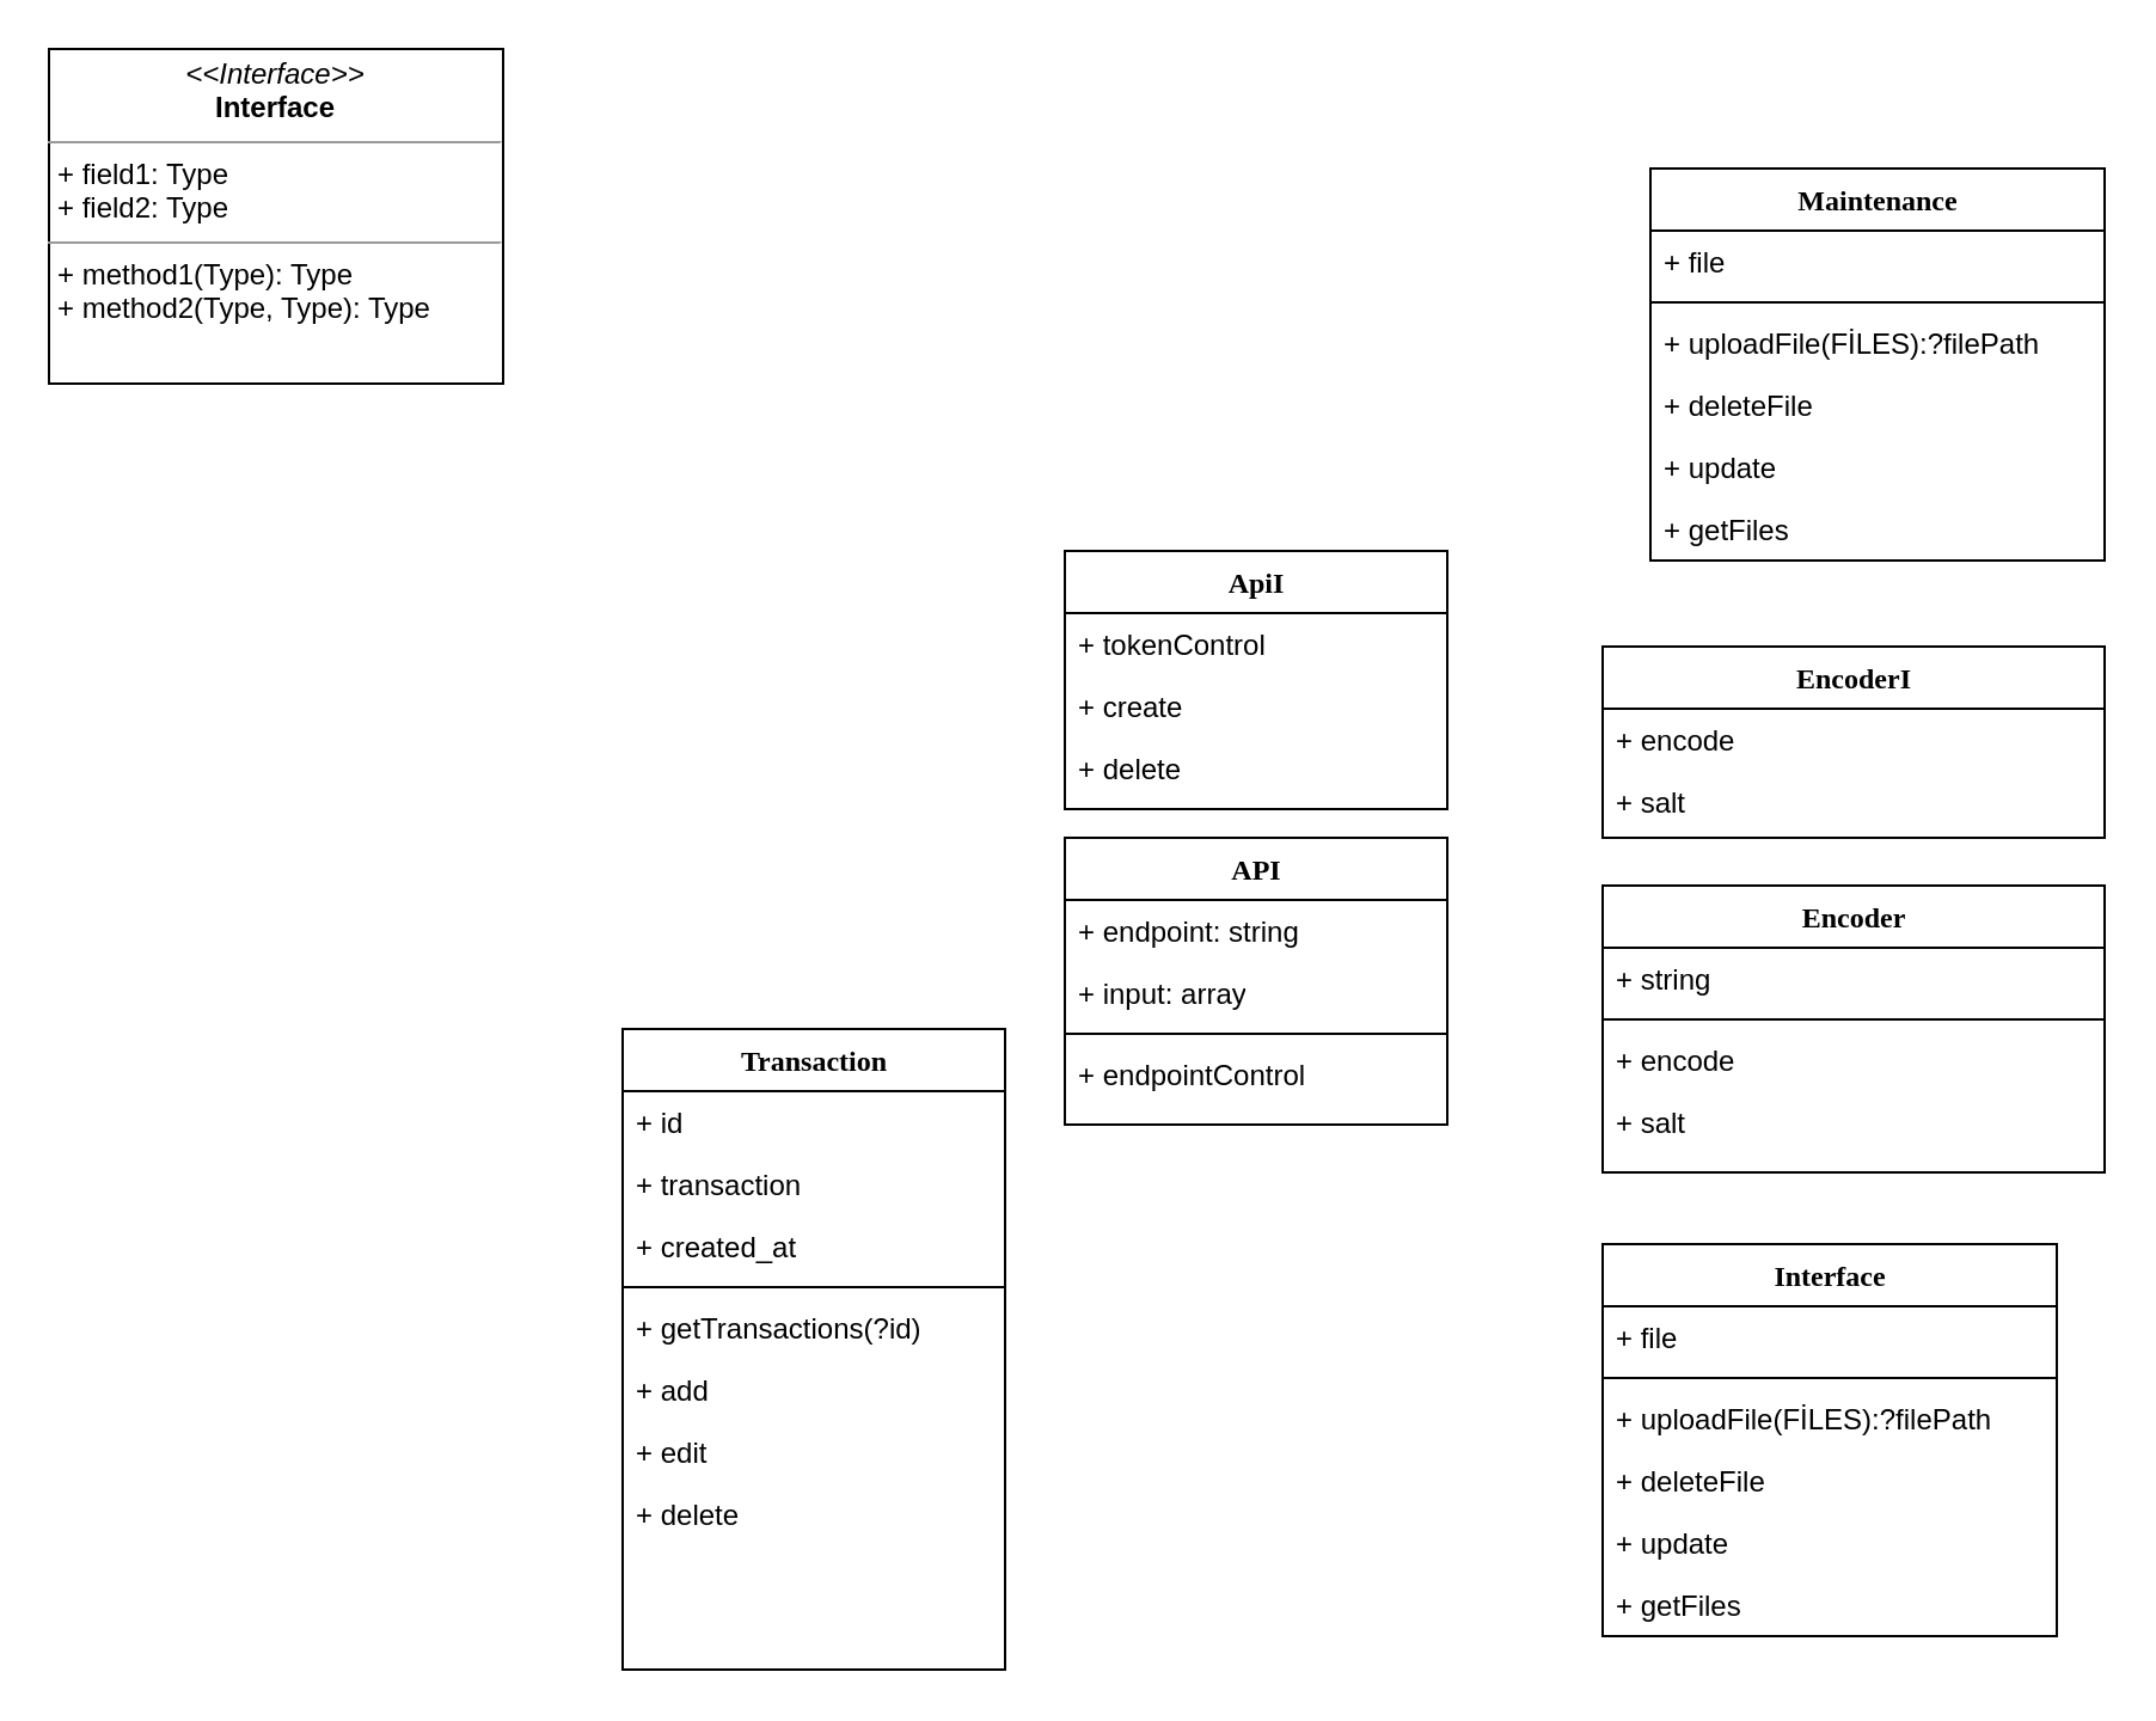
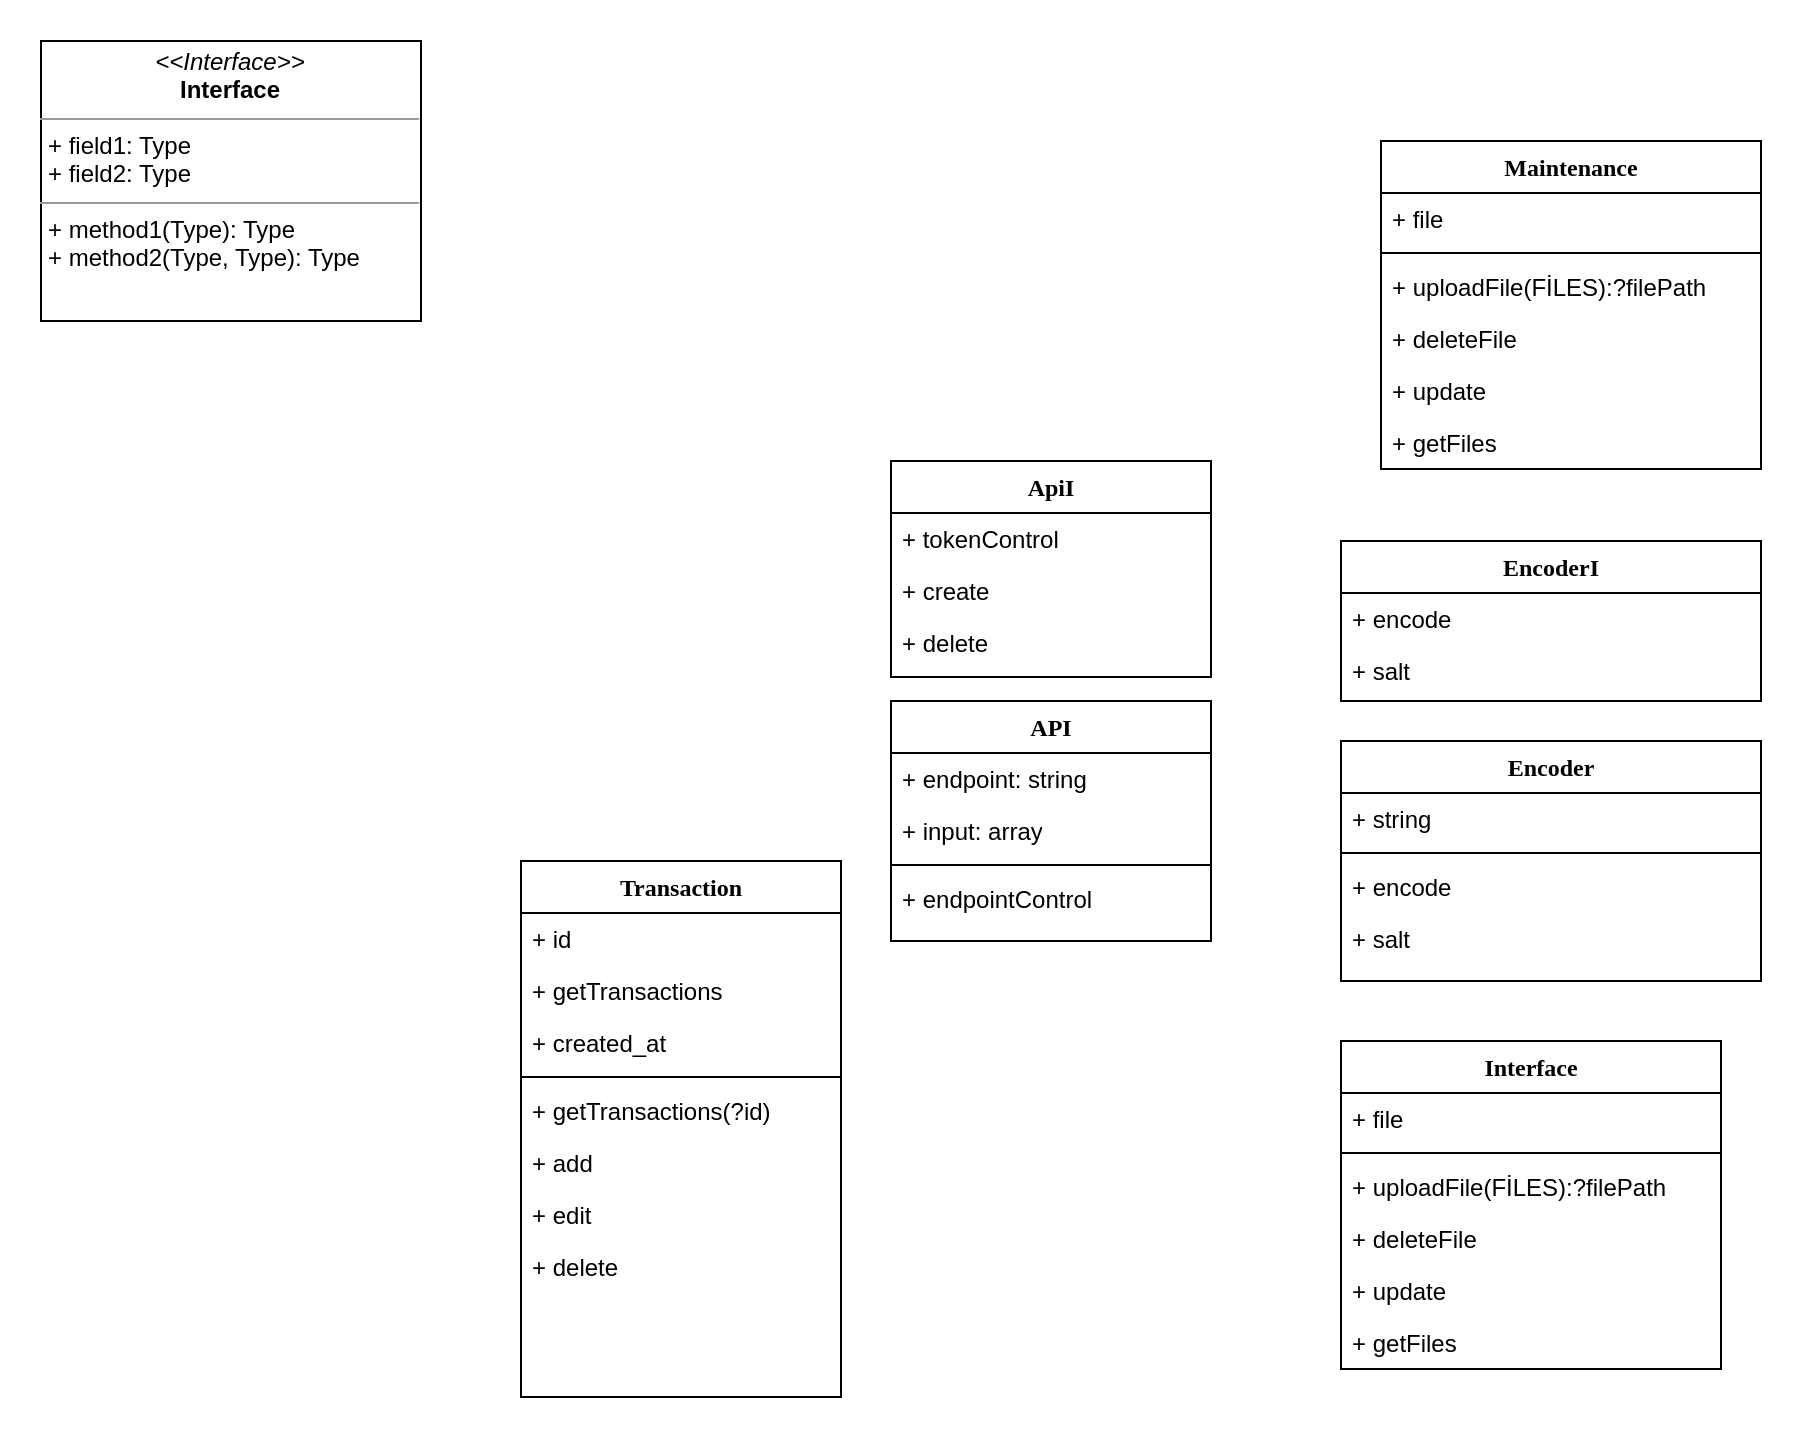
  <mxCell id="0" />
  <mxCell id="1" parent="0" />
  <mxCell id="2" value="&lt;p style=&quot;margin:0px;margin-top:4px;text-align:center;&quot;&gt;&lt;i&gt;&amp;lt;&amp;lt;Interface&amp;gt;&amp;gt;&lt;/i&gt;&lt;br/&gt;&lt;b&gt;Interface&lt;/b&gt;&lt;/p&gt;&lt;hr size=&quot;1&quot;/&gt;&lt;p style=&quot;margin:0px;margin-left:4px;&quot;&gt;+ field1: Type&lt;br/&gt;+ field2: Type&lt;/p&gt;&lt;hr size=&quot;1&quot;/&gt;&lt;p style=&quot;margin:0px;margin-left:4px;&quot;&gt;+ method1(Type): Type&lt;br/&gt;+ method2(Type, Type): Type&lt;/p&gt;" style="verticalAlign=top;align=left;overflow=fill;fontSize=12;fontFamily=Helvetica;html=1;rounded=0;shadow=0;comic=0;labelBackgroundColor=none;strokeWidth=1" parent="1" vertex="1"><mxGeometry x="20" y="20" width="190" height="140" as="geometry" /></mxCell>
  <mxCell id="3" value="Transaction" style="swimlane;html=1;fontStyle=1;align=center;verticalAlign=top;childLayout=stackLayout;horizontal=1;startSize=26;horizontalStack=0;resizeParent=1;resizeLast=0;collapsible=1;marginBottom=0;swimlaneFillColor=#ffffff;rounded=0;shadow=0;comic=0;labelBackgroundColor=none;strokeWidth=1;fillColor=none;fontFamily=Verdana;fontSize=12" vertex="1" parent="1"><mxGeometry x="260" y="430" width="160" height="268" as="geometry" /></mxCell>
  <mxCell id="4" value="+ id" style="text;html=1;strokeColor=none;fillColor=none;align=left;verticalAlign=top;spacingLeft=4;spacingRight=4;whiteSpace=wrap;overflow=hidden;rotatable=0;points=[[0,0.5],[1,0.5]];portConstraint=eastwest;" vertex="1" parent="3"><mxGeometry y="26" width="160" height="26" as="geometry" /></mxCell>
- <mxCell id="5" value="+ transaction" style="text;html=1;strokeColor=none;fillColor=none;align=left;verticalAlign=top;spacingLeft=4;spacingRight=4;whiteSpace=wrap;overflow=hidden;rotatable=0;points=[[0,0.5],[1,0.5]];portConstraint=eastwest;" vertex="1" parent="3"><mxGeometry y="52" width="160" height="26" as="geometry" /></mxCell>
+ <mxCell id="5" value="+ getTransactions" style="text;html=1;strokeColor=none;fillColor=none;align=left;verticalAlign=top;spacingLeft=4;spacingRight=4;whiteSpace=wrap;overflow=hidden;rotatable=0;points=[[0,0.5],[1,0.5]];portConstraint=eastwest;" vertex="1" parent="3"><mxGeometry y="52" width="160" height="26" as="geometry" /></mxCell>
  <mxCell id="6" value="+ created_at" style="text;html=1;strokeColor=none;fillColor=none;align=left;verticalAlign=top;spacingLeft=4;spacingRight=4;whiteSpace=wrap;overflow=hidden;rotatable=0;points=[[0,0.5],[1,0.5]];portConstraint=eastwest;" vertex="1" parent="3"><mxGeometry y="78" width="160" height="26" as="geometry" /></mxCell>
  <mxCell id="7" value="" style="line;html=1;strokeWidth=1;fillColor=none;align=left;verticalAlign=middle;spacingTop=-1;spacingLeft=3;spacingRight=3;rotatable=0;labelPosition=right;points=[];portConstraint=eastwest;" vertex="1" parent="3"><mxGeometry y="104" width="160" height="8" as="geometry" /></mxCell>
  <mxCell id="8" value="+ getTransactions(?id)" style="text;html=1;strokeColor=none;fillColor=none;align=left;verticalAlign=top;spacingLeft=4;spacingRight=4;whiteSpace=wrap;overflow=hidden;rotatable=0;points=[[0,0.5],[1,0.5]];portConstraint=eastwest;" vertex="1" parent="3"><mxGeometry y="112" width="160" height="26" as="geometry" /></mxCell>
  <mxCell id="9" value="+ add" style="text;html=1;strokeColor=none;fillColor=none;align=left;verticalAlign=top;spacingLeft=4;spacingRight=4;whiteSpace=wrap;overflow=hidden;rotatable=0;points=[[0,0.5],[1,0.5]];portConstraint=eastwest;" vertex="1" parent="3"><mxGeometry y="138" width="160" height="26" as="geometry" /></mxCell>
  <mxCell id="10" value="+ edit" style="text;html=1;strokeColor=none;fillColor=none;align=left;verticalAlign=top;spacingLeft=4;spacingRight=4;whiteSpace=wrap;overflow=hidden;rotatable=0;points=[[0,0.5],[1,0.5]];portConstraint=eastwest;" vertex="1" parent="3"><mxGeometry y="164" width="160" height="26" as="geometry" /></mxCell>
  <mxCell id="11" value="+ delete" style="text;html=1;strokeColor=none;fillColor=none;align=left;verticalAlign=top;spacingLeft=4;spacingRight=4;whiteSpace=wrap;overflow=hidden;rotatable=0;points=[[0,0.5],[1,0.5]];portConstraint=eastwest;" vertex="1" parent="3"><mxGeometry y="190" width="160" height="26" as="geometry" /></mxCell>
  <mxCell id="12" value="Interface" style="swimlane;html=1;fontStyle=1;align=center;verticalAlign=top;childLayout=stackLayout;horizontal=1;startSize=26;horizontalStack=0;resizeParent=1;resizeLast=0;collapsible=1;marginBottom=0;swimlaneFillColor=#ffffff;rounded=0;shadow=0;comic=0;labelBackgroundColor=none;strokeWidth=1;fillColor=none;fontFamily=Verdana;fontSize=12" vertex="1" parent="1"><mxGeometry x="670" y="520" width="190" height="164" as="geometry" /></mxCell>
  <mxCell id="13" value="+ file" style="text;html=1;strokeColor=none;fillColor=none;align=left;verticalAlign=top;spacingLeft=4;spacingRight=4;whiteSpace=wrap;overflow=hidden;rotatable=0;points=[[0,0.5],[1,0.5]];portConstraint=eastwest;" vertex="1" parent="12"><mxGeometry y="26" width="190" height="26" as="geometry" /></mxCell>
  <mxCell id="14" value="" style="line;html=1;strokeWidth=1;fillColor=none;align=left;verticalAlign=middle;spacingTop=-1;spacingLeft=3;spacingRight=3;rotatable=0;labelPosition=right;points=[];portConstraint=eastwest;" vertex="1" parent="12"><mxGeometry y="52" width="190" height="8" as="geometry" /></mxCell>
  <mxCell id="15" value="+ uploadFile(FİLES):?filePath" style="text;html=1;strokeColor=none;fillColor=none;align=left;verticalAlign=top;spacingLeft=4;spacingRight=4;whiteSpace=wrap;overflow=hidden;rotatable=0;points=[[0,0.5],[1,0.5]];portConstraint=eastwest;" vertex="1" parent="12"><mxGeometry y="60" width="190" height="26" as="geometry" /></mxCell>
  <mxCell id="16" value="+ deleteFile" style="text;html=1;strokeColor=none;fillColor=none;align=left;verticalAlign=top;spacingLeft=4;spacingRight=4;whiteSpace=wrap;overflow=hidden;rotatable=0;points=[[0,0.5],[1,0.5]];portConstraint=eastwest;" vertex="1" parent="12"><mxGeometry y="86" width="190" height="26" as="geometry" /></mxCell>
  <mxCell id="17" value="+ update" style="text;html=1;strokeColor=none;fillColor=none;align=left;verticalAlign=top;spacingLeft=4;spacingRight=4;whiteSpace=wrap;overflow=hidden;rotatable=0;points=[[0,0.5],[1,0.5]];portConstraint=eastwest;" vertex="1" parent="12"><mxGeometry y="112" width="190" height="26" as="geometry" /></mxCell>
  <mxCell id="18" value="+ getFiles" style="text;html=1;strokeColor=none;fillColor=none;align=left;verticalAlign=top;spacingLeft=4;spacingRight=4;whiteSpace=wrap;overflow=hidden;rotatable=0;points=[[0,0.5],[1,0.5]];portConstraint=eastwest;" vertex="1" parent="12"><mxGeometry y="138" width="190" height="26" as="geometry" /></mxCell>
  <mxCell id="19" value="EncoderI" style="swimlane;html=1;fontStyle=1;align=center;verticalAlign=top;childLayout=stackLayout;horizontal=1;startSize=26;horizontalStack=0;resizeParent=1;resizeLast=0;collapsible=1;marginBottom=0;swimlaneFillColor=#ffffff;rounded=0;shadow=0;comic=0;labelBackgroundColor=none;strokeWidth=1;fillColor=none;fontFamily=Verdana;fontSize=12" vertex="1" parent="1"><mxGeometry x="670" y="270" width="210" height="80" as="geometry" /></mxCell>
  <mxCell id="20" value="+ encode" style="text;html=1;strokeColor=none;fillColor=none;align=left;verticalAlign=top;spacingLeft=4;spacingRight=4;whiteSpace=wrap;overflow=hidden;rotatable=0;points=[[0,0.5],[1,0.5]];portConstraint=eastwest;" vertex="1" parent="19"><mxGeometry y="26" width="210" height="26" as="geometry" /></mxCell>
  <mxCell id="21" value="+ salt" style="text;html=1;strokeColor=none;fillColor=none;align=left;verticalAlign=top;spacingLeft=4;spacingRight=4;whiteSpace=wrap;overflow=hidden;rotatable=0;points=[[0,0.5],[1,0.5]];portConstraint=eastwest;" vertex="1" parent="19"><mxGeometry y="52" width="210" height="26" as="geometry" /></mxCell>
  <mxCell id="22" value="Encoder" style="swimlane;html=1;fontStyle=1;align=center;verticalAlign=top;childLayout=stackLayout;horizontal=1;startSize=26;horizontalStack=0;resizeParent=1;resizeLast=0;collapsible=1;marginBottom=0;swimlaneFillColor=#ffffff;rounded=0;shadow=0;comic=0;labelBackgroundColor=none;strokeWidth=1;fillColor=none;fontFamily=Verdana;fontSize=12" vertex="1" parent="1"><mxGeometry x="670" y="370" width="210" height="120" as="geometry" /></mxCell>
  <mxCell id="23" value="+ string" style="text;html=1;strokeColor=none;fillColor=none;align=left;verticalAlign=top;spacingLeft=4;spacingRight=4;whiteSpace=wrap;overflow=hidden;rotatable=0;points=[[0,0.5],[1,0.5]];portConstraint=eastwest;" vertex="1" parent="22"><mxGeometry y="26" width="210" height="26" as="geometry" /></mxCell>
  <mxCell id="24" value="" style="line;html=1;strokeWidth=1;fillColor=none;align=left;verticalAlign=middle;spacingTop=-1;spacingLeft=3;spacingRight=3;rotatable=0;labelPosition=right;points=[];portConstraint=eastwest;" vertex="1" parent="22"><mxGeometry y="52" width="210" height="8" as="geometry" /></mxCell>
  <mxCell id="25" value="+ encode" style="text;html=1;strokeColor=none;fillColor=none;align=left;verticalAlign=top;spacingLeft=4;spacingRight=4;whiteSpace=wrap;overflow=hidden;rotatable=0;points=[[0,0.5],[1,0.5]];portConstraint=eastwest;" vertex="1" parent="22"><mxGeometry y="60" width="210" height="26" as="geometry" /></mxCell>
  <mxCell id="26" value="+ salt" style="text;html=1;strokeColor=none;fillColor=none;align=left;verticalAlign=top;spacingLeft=4;spacingRight=4;whiteSpace=wrap;overflow=hidden;rotatable=0;points=[[0,0.5],[1,0.5]];portConstraint=eastwest;" vertex="1" parent="22"><mxGeometry y="86" width="210" height="26" as="geometry" /></mxCell>
  <mxCell id="27" value="ApiI" style="swimlane;html=1;fontStyle=1;align=center;verticalAlign=top;childLayout=stackLayout;horizontal=1;startSize=26;horizontalStack=0;resizeParent=1;resizeLast=0;collapsible=1;marginBottom=0;swimlaneFillColor=#ffffff;rounded=0;shadow=0;comic=0;labelBackgroundColor=none;strokeWidth=1;fillColor=none;fontFamily=Verdana;fontSize=12" vertex="1" parent="1"><mxGeometry x="445" y="230" width="160" height="108" as="geometry" /></mxCell>
  <mxCell id="28" value="+ tokenControl" style="text;html=1;strokeColor=none;fillColor=none;align=left;verticalAlign=top;spacingLeft=4;spacingRight=4;whiteSpace=wrap;overflow=hidden;rotatable=0;points=[[0,0.5],[1,0.5]];portConstraint=eastwest;" vertex="1" parent="27"><mxGeometry y="26" width="160" height="26" as="geometry" /></mxCell>
  <mxCell id="29" value="+ create" style="text;html=1;strokeColor=none;fillColor=none;align=left;verticalAlign=top;spacingLeft=4;spacingRight=4;whiteSpace=wrap;overflow=hidden;rotatable=0;points=[[0,0.5],[1,0.5]];portConstraint=eastwest;" vertex="1" parent="27"><mxGeometry y="52" width="160" height="26" as="geometry" /></mxCell>
  <mxCell id="30" value="+ delete" style="text;html=1;strokeColor=none;fillColor=none;align=left;verticalAlign=top;spacingLeft=4;spacingRight=4;whiteSpace=wrap;overflow=hidden;rotatable=0;points=[[0,0.5],[1,0.5]];portConstraint=eastwest;" vertex="1" parent="27"><mxGeometry y="78" width="160" height="26" as="geometry" /></mxCell>
  <mxCell id="31" value="API" style="swimlane;html=1;fontStyle=1;align=center;verticalAlign=top;childLayout=stackLayout;horizontal=1;startSize=26;horizontalStack=0;resizeParent=1;resizeLast=0;collapsible=1;marginBottom=0;swimlaneFillColor=#ffffff;rounded=0;shadow=0;comic=0;labelBackgroundColor=none;strokeWidth=1;fillColor=none;fontFamily=Verdana;fontSize=12" vertex="1" parent="1"><mxGeometry x="445" y="350" width="160" height="120" as="geometry"><mxRectangle x="1440" y="1000" width="60" height="26" as="alternateBounds" /></mxGeometry></mxCell>
  <mxCell id="32" value="+ endpoint: string" style="text;html=1;strokeColor=none;fillColor=none;align=left;verticalAlign=top;spacingLeft=4;spacingRight=4;whiteSpace=wrap;overflow=hidden;rotatable=0;points=[[0,0.5],[1,0.5]];portConstraint=eastwest;" vertex="1" parent="31"><mxGeometry y="26" width="160" height="26" as="geometry" /></mxCell>
  <mxCell id="33" value="+ input: array" style="text;html=1;strokeColor=none;fillColor=none;align=left;verticalAlign=top;spacingLeft=4;spacingRight=4;whiteSpace=wrap;overflow=hidden;rotatable=0;points=[[0,0.5],[1,0.5]];portConstraint=eastwest;" vertex="1" parent="31"><mxGeometry y="52" width="160" height="26" as="geometry" /></mxCell>
  <mxCell id="34" value="" style="line;html=1;strokeWidth=1;fillColor=none;align=left;verticalAlign=middle;spacingTop=-1;spacingLeft=3;spacingRight=3;rotatable=0;labelPosition=right;points=[];portConstraint=eastwest;" vertex="1" parent="31"><mxGeometry y="78" width="160" height="8" as="geometry" /></mxCell>
  <mxCell id="35" value="+ endpointControl" style="text;html=1;strokeColor=none;fillColor=none;align=left;verticalAlign=top;spacingLeft=4;spacingRight=4;whiteSpace=wrap;overflow=hidden;rotatable=0;points=[[0,0.5],[1,0.5]];portConstraint=eastwest;" vertex="1" parent="31"><mxGeometry y="86" width="160" height="26" as="geometry" /></mxCell>
  <mxCell id="36" value="Maintenance" style="swimlane;html=1;fontStyle=1;align=center;verticalAlign=top;childLayout=stackLayout;horizontal=1;startSize=26;horizontalStack=0;resizeParent=1;resizeLast=0;collapsible=1;marginBottom=0;swimlaneFillColor=#ffffff;rounded=0;shadow=0;comic=0;labelBackgroundColor=none;strokeWidth=1;fillColor=none;fontFamily=Verdana;fontSize=12" vertex="1" parent="1"><mxGeometry x="690" y="70" width="190" height="164" as="geometry" /></mxCell>
  <mxCell id="37" value="+ file" style="text;html=1;strokeColor=none;fillColor=none;align=left;verticalAlign=top;spacingLeft=4;spacingRight=4;whiteSpace=wrap;overflow=hidden;rotatable=0;points=[[0,0.5],[1,0.5]];portConstraint=eastwest;" vertex="1" parent="36"><mxGeometry y="26" width="190" height="26" as="geometry" /></mxCell>
  <mxCell id="38" value="" style="line;html=1;strokeWidth=1;fillColor=none;align=left;verticalAlign=middle;spacingTop=-1;spacingLeft=3;spacingRight=3;rotatable=0;labelPosition=right;points=[];portConstraint=eastwest;" vertex="1" parent="36"><mxGeometry y="52" width="190" height="8" as="geometry" /></mxCell>
  <mxCell id="39" value="+ uploadFile(FİLES):?filePath" style="text;html=1;strokeColor=none;fillColor=none;align=left;verticalAlign=top;spacingLeft=4;spacingRight=4;whiteSpace=wrap;overflow=hidden;rotatable=0;points=[[0,0.5],[1,0.5]];portConstraint=eastwest;" vertex="1" parent="36"><mxGeometry y="60" width="190" height="26" as="geometry" /></mxCell>
  <mxCell id="40" value="+ deleteFile" style="text;html=1;strokeColor=none;fillColor=none;align=left;verticalAlign=top;spacingLeft=4;spacingRight=4;whiteSpace=wrap;overflow=hidden;rotatable=0;points=[[0,0.5],[1,0.5]];portConstraint=eastwest;" vertex="1" parent="36"><mxGeometry y="86" width="190" height="26" as="geometry" /></mxCell>
  <mxCell id="41" value="+ update" style="text;html=1;strokeColor=none;fillColor=none;align=left;verticalAlign=top;spacingLeft=4;spacingRight=4;whiteSpace=wrap;overflow=hidden;rotatable=0;points=[[0,0.5],[1,0.5]];portConstraint=eastwest;" vertex="1" parent="36"><mxGeometry y="112" width="190" height="26" as="geometry" /></mxCell>
  <mxCell id="42" value="+ getFiles" style="text;html=1;strokeColor=none;fillColor=none;align=left;verticalAlign=top;spacingLeft=4;spacingRight=4;whiteSpace=wrap;overflow=hidden;rotatable=0;points=[[0,0.5],[1,0.5]];portConstraint=eastwest;" vertex="1" parent="36"><mxGeometry y="138" width="190" height="26" as="geometry" /></mxCell>
